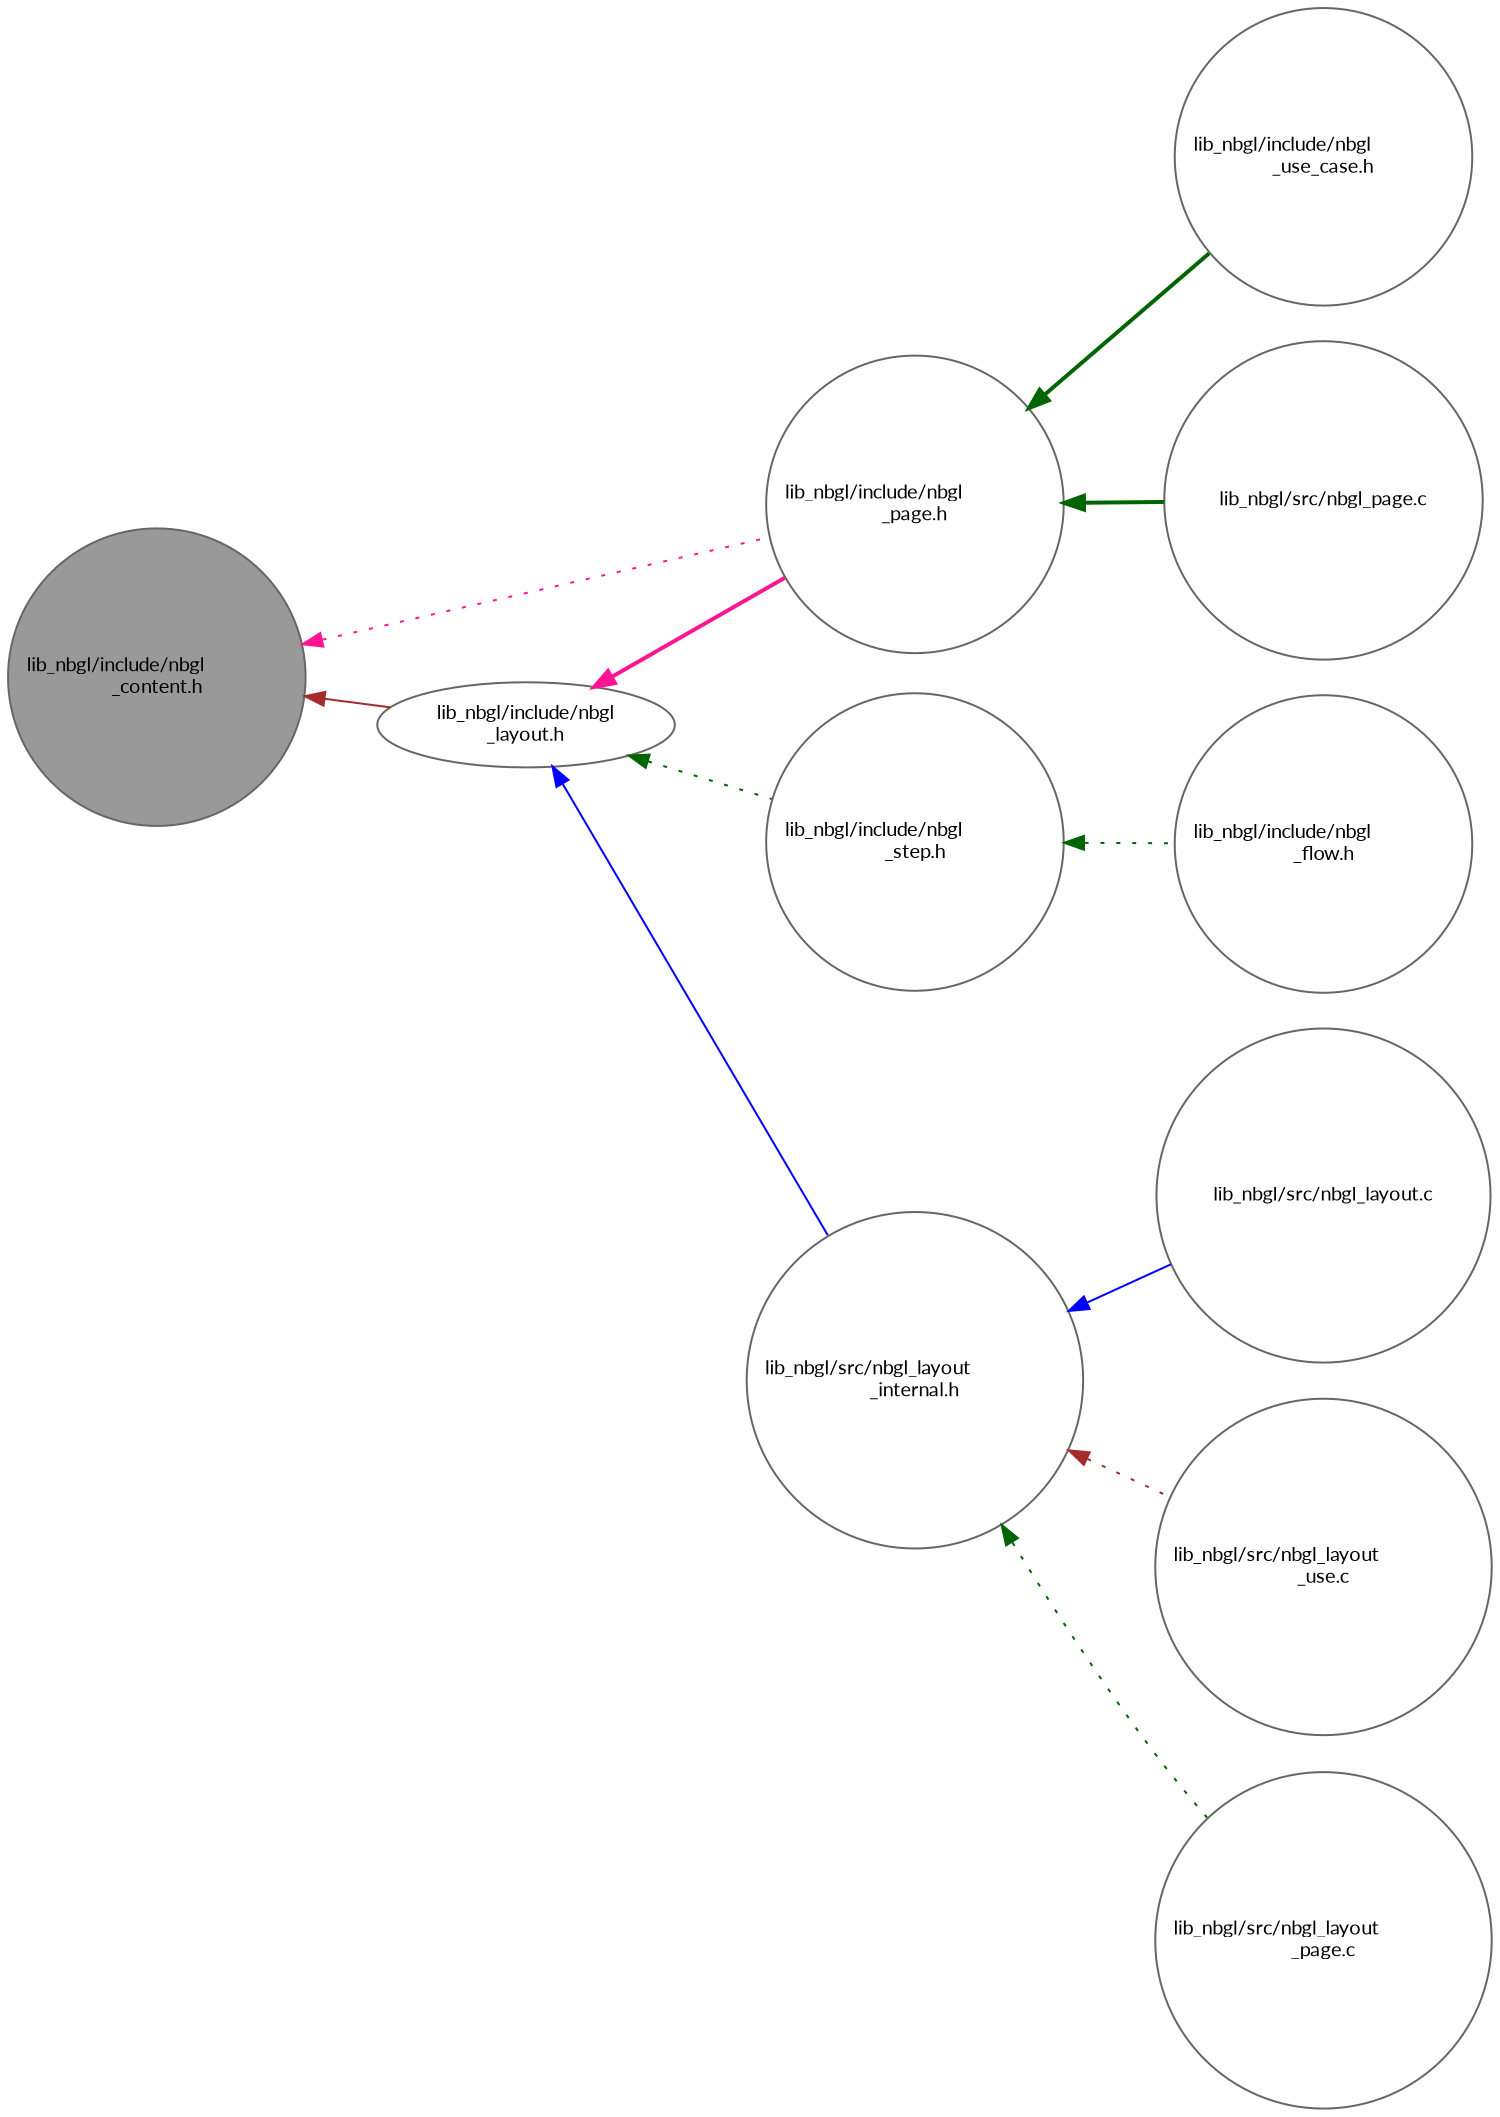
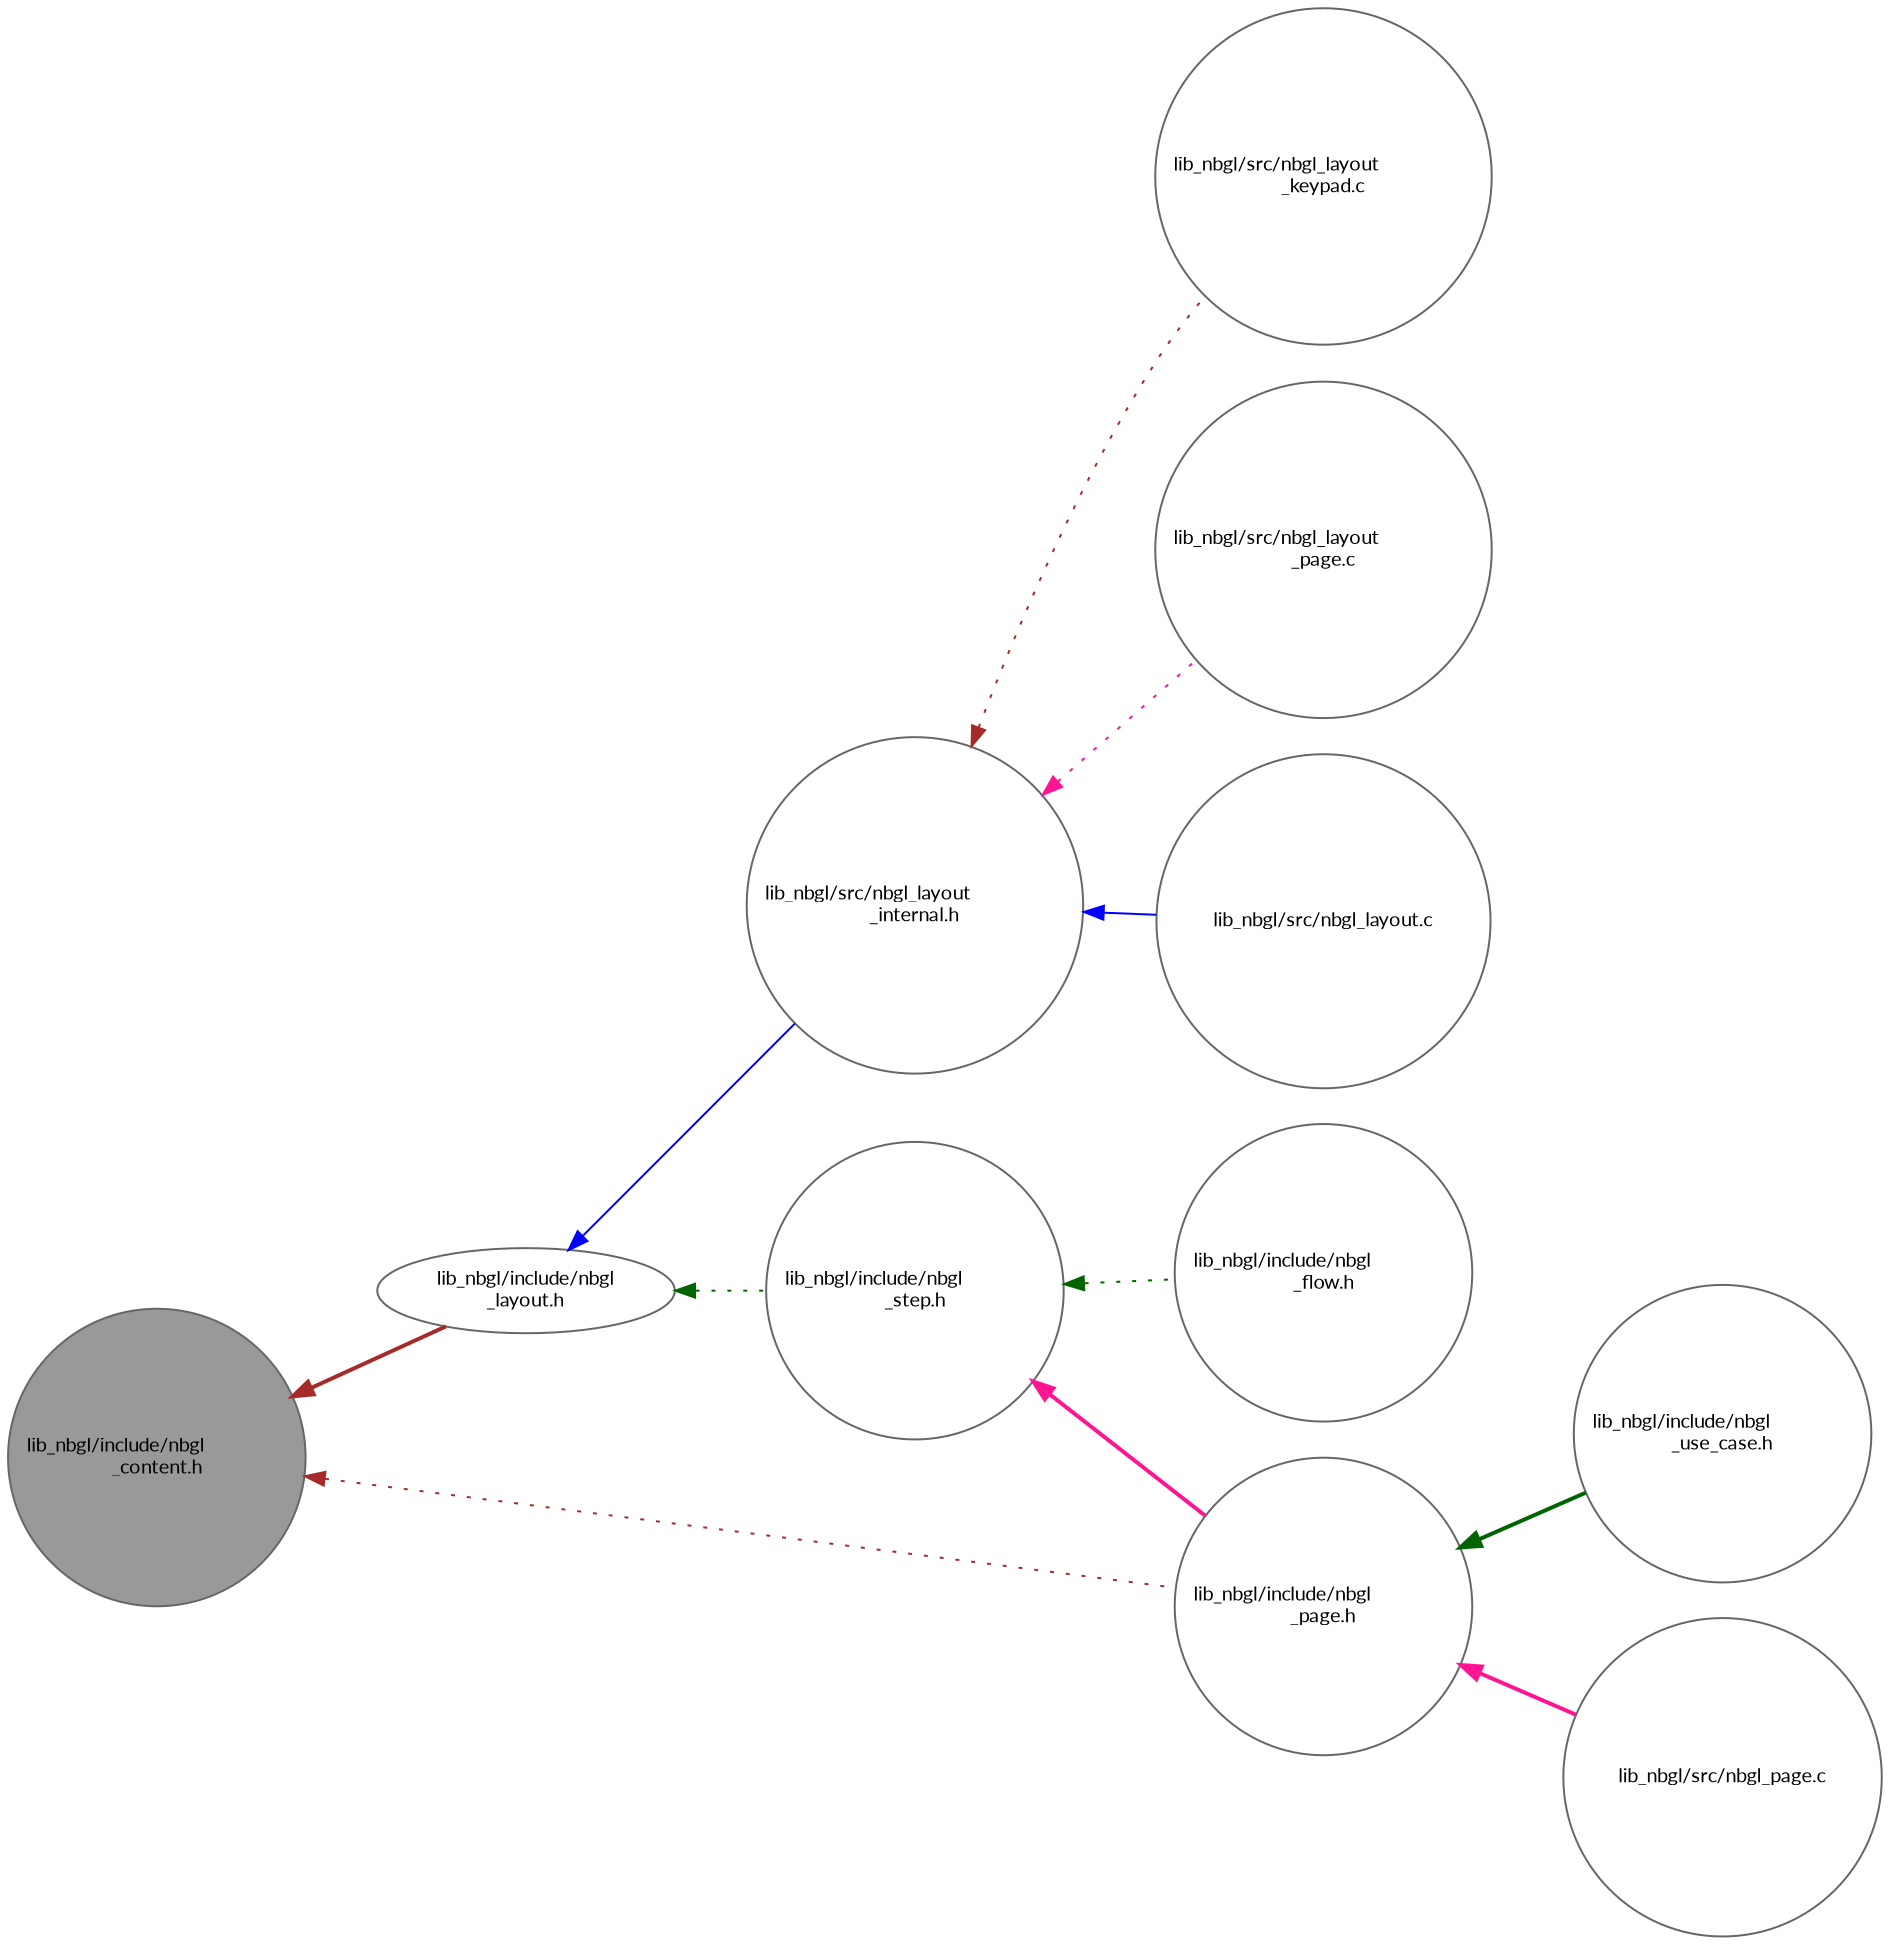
  digraph {
    fontname=Lato
    rankdir=LR
    node [color=grey40 fillcolor=white fontname=Lato fontsize=10 shape=circle style=filled]
    edge [color=darkgreen dir=back fontname=Lato fontsize=10 labelfontname=Helvetica labelfontsize=10 style=dotted]
    n1 [color=gray40 fillcolor=grey60 fontcolor=black height=0.2 label="lib_nbgl/include/nbgl\l_content.h" width=0.4]
    n2 [height=0.2 label="lib_nbgl/include/nbgl\l_layout.h" shape=ellipse width=0.4]
    n3 [height=0.2 label="lib_nbgl/include/nbgl\l_page.h" width=0.4]
    n4 [height=0.2 label="lib_nbgl/include/nbgl\l_step.h" width=0.4]
    n5 [height=0.2 label="lib_nbgl/src/nbgl_layout\l_internal.h" width=0.4]
    n6 [height=0.2 label="lib_nbgl/include/nbgl\l_use_case.h" width=0.4]
    n7 [height=0.2 label="lib_nbgl/src/nbgl_page.c" width=0.4]
    n8 [height=0.2 label="lib_nbgl/include/nbgl\l_flow.h" width=0.4]
    n9 [height=0.2 label="lib_nbgl/src/nbgl_layout.c" width=0.4]
-   n10 [height=0.2 label="lib_nbgl/src/nbgl_layout\l_use.c" width=0.4]
+   n10 [height=0.2 label="lib_nbgl/src/nbgl_layout\l_keypad.c" width=0.4]
    n11 [height=0.2 label="lib_nbgl/src/nbgl_layout\l_page.c" width=0.4]
-   n1 -> n2 [color=brown style=solid]
-   n1 -> n3 [color=deeppink]
-   n2 -> n3 [color=deeppink style=bold]
+   n1 -> n2 [color=brown style=bold]
+   n1 -> n3 [color=brown]
+   n4 -> n3 [color=deeppink style=bold]
    n2 -> n4
    n2 -> n5 [color=blue style=solid]
    n3 -> n6 [style=bold]
-   n3 -> n7 [style=bold]
+   n3 -> n7 [color=deeppink style=bold]
    n4 -> n8
    n5 -> n9 [color=blue style=solid]
    n5 -> n10 [color=brown]
-   n5 -> n11
+   n5 -> n11 [color=deeppink]
  }
